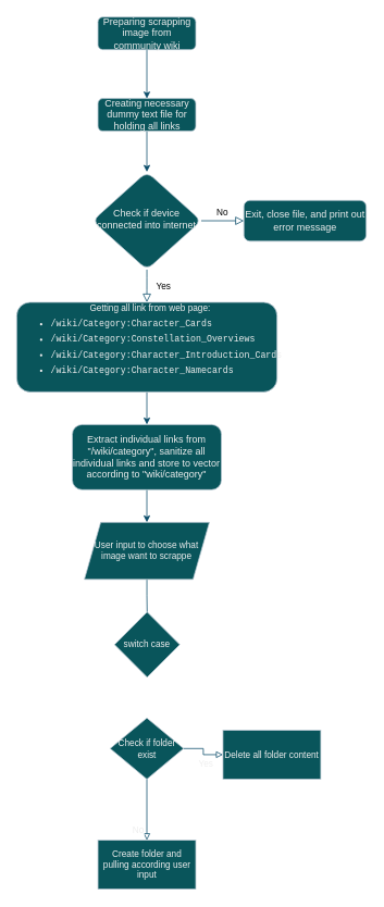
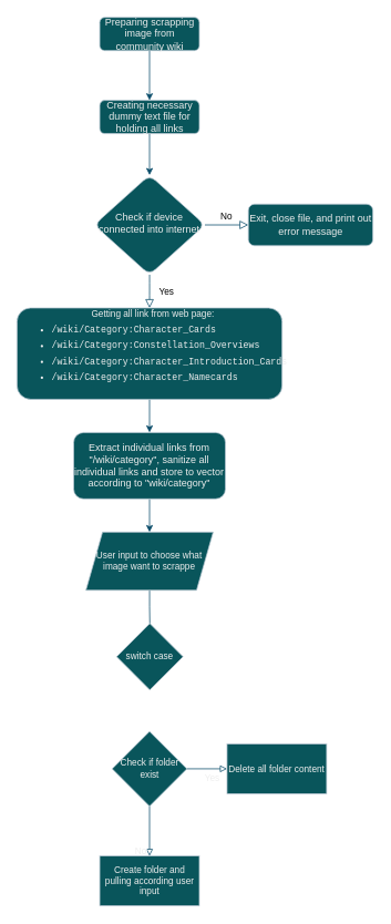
  <mxCell id="0" />
  <mxCell id="1" parent="0" />
  <mxCell id="2" style="edgeStyle=orthogonalEdgeStyle;rounded=0;orthogonalLoop=1;jettySize=auto;html=1;entryX=0.5;entryY=0;entryDx=0;entryDy=0;strokeColor=#0B4D6A;" edge="1" parent="1" source="3" target="13"><mxGeometry relative="1" as="geometry" /></mxCell>
  <mxCell id="3" value="&lt;div align=&quot;center&quot;&gt;Preparing scrapping image from community wiki&lt;/div&gt;" style="rounded=1;whiteSpace=wrap;html=1;fontSize=12;glass=0;strokeWidth=1;shadow=0;fillColor=#09555B;strokeColor=#BAC8D3;fontColor=#EEEEEE;align=center;" parent="1" vertex="1"><mxGeometry x="119.65" y="20" width="120" height="40" as="geometry" /></mxCell>
  <mxCell id="4" value="Yes" style="rounded=1;html=1;jettySize=auto;orthogonalLoop=1;fontSize=11;endArrow=block;endFill=0;endSize=8;strokeWidth=1;shadow=0;labelBackgroundColor=none;edgeStyle=orthogonalEdgeStyle;strokeColor=#0B4D6A;entryX=0.5;entryY=0;entryDx=0;entryDy=0;" parent="1" source="6" target="11" edge="1"><mxGeometry y="20" relative="1" as="geometry"><mxPoint as="offset" /><mxPoint x="179.65" y="370" as="targetPoint" /></mxGeometry></mxCell>
  <mxCell id="5" value="No" style="edgeStyle=orthogonalEdgeStyle;rounded=1;html=1;jettySize=auto;orthogonalLoop=1;fontSize=11;endArrow=block;endFill=0;endSize=8;strokeWidth=1;shadow=0;labelBackgroundColor=none;strokeColor=#0B4D6A;" parent="1" source="6" target="7" edge="1"><mxGeometry y="10" relative="1" as="geometry"><mxPoint as="offset" /></mxGeometry></mxCell>
  <mxCell id="6" value="Check if device connected into internet" style="rhombus;whiteSpace=wrap;html=1;shadow=0;fontFamily=Helvetica;fontSize=12;align=center;strokeWidth=1;spacing=6;spacingTop=-4;rounded=1;fillColor=#09555B;strokeColor=#BAC8D3;fontColor=#EEEEEE;" parent="1" vertex="1"><mxGeometry x="112.99" y="210" width="133.33" height="120" as="geometry" /></mxCell>
  <mxCell id="7" value="Exit, close file, and print out error message" style="rounded=1;whiteSpace=wrap;html=1;fontSize=12;glass=0;strokeWidth=1;shadow=0;fillColor=#09555B;strokeColor=#BAC8D3;fontColor=#EEEEEE;" parent="1" vertex="1"><mxGeometry x="298.65" y="245" width="150" height="50" as="geometry" /></mxCell>
  <mxCell id="8" value="" style="edgeStyle=orthogonalEdgeStyle;rounded=0;orthogonalLoop=1;jettySize=auto;html=1;strokeColor=#0B4D6A;fontSize=11;fontColor=#EEEEEE;" edge="1" parent="1" source="9" target="15"><mxGeometry relative="1" as="geometry" /></mxCell>
  <mxCell id="9" value="Extract individual links from &quot;/wiki/category&quot;, sanitize all individual links and store to vector according to &quot;wiki/category&quot;" style="rounded=1;whiteSpace=wrap;html=1;fontSize=12;glass=0;strokeWidth=1;shadow=0;fillColor=#09555B;strokeColor=#BAC8D3;fontColor=#EEEEEE;" parent="1" vertex="1"><mxGeometry x="88.22" y="520" width="182.86" height="80" as="geometry" /></mxCell>
  <mxCell id="10" value="" style="edgeStyle=orthogonalEdgeStyle;rounded=0;orthogonalLoop=1;jettySize=auto;html=1;strokeColor=#0B4D6A;fontSize=11;fontColor=#EEEEEE;" edge="1" parent="1" source="11" target="9"><mxGeometry relative="1" as="geometry" /></mxCell>
  <mxCell id="11" value="&lt;div style=&quot;font-size: 11px; line-height: 0%;&quot; align=&quot;center&quot;&gt;&lt;font style=&quot;font-size: 11px;&quot; color=&quot;#EEEEEE&quot;&gt;&lt;span style=&quot;background-color: transparent;&quot;&gt;Getting all link from web page:&lt;/span&gt;&lt;/font&gt;&lt;/div&gt;&lt;ul style=&quot;font-size: 11px;&quot;&gt;&lt;li&gt;&lt;div style=&quot;font-family: Consolas, &amp;quot;Courier New&amp;quot;, monospace; font-weight: normal; line-height: 19px;&quot;&gt;&lt;div&gt;&lt;font style=&quot;font-size: 11px;&quot; color=&quot;#EEEEEE&quot;&gt;&lt;span style=&quot;background-color: transparent;&quot;&gt;/wiki/Category:Character_Cards&lt;/span&gt;&lt;/font&gt;&lt;/div&gt;&lt;/div&gt;&lt;/li&gt;&lt;li&gt;&lt;div style=&quot;font-family: Consolas, &amp;quot;Courier New&amp;quot;, monospace; font-weight: normal; line-height: 19px;&quot;&gt;&lt;div&gt;&lt;font style=&quot;font-size: 11px;&quot; color=&quot;#EEEEEE&quot;&gt;&lt;span style=&quot;background-color: transparent;&quot;&gt;/wiki/Category:Constellation_Overviews&lt;/span&gt;&lt;/font&gt;&lt;/div&gt;&lt;/div&gt;&lt;/li&gt;&lt;li&gt;&lt;div style=&quot;font-family: Consolas, &amp;quot;Courier New&amp;quot;, monospace; font-weight: normal; line-height: 19px;&quot;&gt;&lt;div&gt;&lt;font style=&quot;font-size: 11px;&quot; color=&quot;#EEEEEE&quot;&gt;&lt;span style=&quot;background-color: transparent;&quot;&gt;/wiki/Category:Character_Introduction_Cards&lt;/span&gt;&lt;/font&gt;&lt;/div&gt;&lt;/div&gt;&lt;/li&gt;&lt;li&gt;&lt;div style=&quot;font-family: Consolas, &amp;quot;Courier New&amp;quot;, monospace; font-weight: normal; line-height: 19px;&quot;&gt;&lt;div&gt;&lt;font style=&quot;font-size: 11px;&quot; color=&quot;#EEEEEE&quot;&gt;&lt;span style=&quot;background-color: transparent;&quot;&gt;/wiki/Category:Character_Namecards&lt;/span&gt;&lt;/font&gt;&lt;/div&gt;&lt;/div&gt;&lt;/li&gt;&lt;/ul&gt;" style="rounded=1;whiteSpace=wrap;html=1;fontSize=12;glass=0;strokeWidth=1;shadow=0;fillColor=#09555B;strokeColor=#BAC8D3;fontColor=#EEEEEE;align=left;gradientColor=none;perimeterSpacing=0;autosize=0;" parent="1" vertex="1"><mxGeometry x="20" y="370" width="319.31" height="110" as="geometry" /></mxCell>
  <mxCell id="12" style="edgeStyle=orthogonalEdgeStyle;rounded=0;orthogonalLoop=1;jettySize=auto;html=1;entryX=0.5;entryY=0;entryDx=0;entryDy=0;strokeColor=#0B4D6A;" edge="1" parent="1" source="13" target="6"><mxGeometry relative="1" as="geometry" /></mxCell>
  <mxCell id="13" value="Creating necessary dummy text file for holding all links" style="rounded=1;whiteSpace=wrap;html=1;fontSize=12;glass=0;strokeWidth=1;shadow=0;fillColor=#09555B;strokeColor=#BAC8D3;fontColor=#EEEEEE;align=center;" vertex="1" parent="1"><mxGeometry x="119.65" y="120" width="120" height="40" as="geometry" /></mxCell>
  <mxCell id="14" value="" style="edgeStyle=orthogonalEdgeStyle;rounded=0;orthogonalLoop=1;jettySize=auto;html=1;strokeColor=#0B4D6A;fontSize=11;fontColor=#EEEEEE;endArrow=none;" edge="1" parent="1" source="15" target="16"><mxGeometry relative="1" as="geometry" /></mxCell>
  <mxCell id="15" value="User input to choose what image want to scrappe" style="shape=parallelogram;perimeter=parallelogramPerimeter;whiteSpace=wrap;html=1;fixedSize=1;labelBackgroundColor=none;strokeColor=#BAC8D3;fontSize=11;fontColor=#EEEEEE;fillColor=#09555B;gradientColor=none;" vertex="1" parent="1"><mxGeometry x="102.98" y="640" width="153.34" height="70" as="geometry" /></mxCell>
  <mxCell id="16" value="switch case" style="rhombus;whiteSpace=wrap;html=1;labelBackgroundColor=none;strokeColor=#BAC8D3;fontSize=11;fontColor=#EEEEEE;fillColor=#09555B;gradientColor=none;" vertex="1" parent="1"><mxGeometry x="140" y="750" width="80" height="80" as="geometry" /></mxCell>
  <mxCell id="17" value="" style="edgeStyle=orthogonalEdgeStyle;rounded=0;orthogonalLoop=1;jettySize=auto;html=1;strokeColor=#0B4D6A;fontSize=11;fontColor=#EEEEEE;endArrow=block;endFill=0;" edge="1" parent="1" source="21" target="22"><mxGeometry relative="1" as="geometry" /></mxCell>
  <mxCell id="18" value="&lt;div&gt;No&lt;/div&gt;" style="edgeLabel;html=1;align=center;verticalAlign=middle;resizable=0;points=[];fontSize=11;fontColor=#EEEEEE;" vertex="1" connectable="0" parent="17"><mxGeometry x="0.255" relative="1" as="geometry"><mxPoint x="-11" y="15" as="offset" /></mxGeometry></mxCell>
  <mxCell id="19" value="" style="edgeStyle=orthogonalEdgeStyle;rounded=0;orthogonalLoop=1;jettySize=auto;html=1;strokeColor=#0B4D6A;fontSize=11;fontColor=#EEEEEE;endArrow=block;endFill=0;" edge="1" parent="1" source="21" target="23"><mxGeometry relative="1" as="geometry" /></mxCell>
  <mxCell id="20" value="&lt;div&gt;Yes&lt;/div&gt;" style="edgeLabel;html=1;align=center;verticalAlign=middle;resizable=0;points=[];fontSize=11;fontColor=#EEEEEE;" vertex="1" connectable="0" parent="19"><mxGeometry x="0.224" relative="1" as="geometry"><mxPoint y="10" as="offset" /></mxGeometry></mxCell>
- <mxCell id="21" value="Check if folder exist" style="rhombus;whiteSpace=wrap;html=1;labelBackgroundColor=none;strokeColor=#BAC8D3;fontSize=11;fontColor=#EEEEEE;fillColor=#09555B;gradientColor=none;" vertex="1" parent="1"><mxGeometry x="134.65" y="880" width="90" height="75" as="geometry" /></mxCell>
+ <mxCell id="21" value="Check if folder exist" style="rhombus;whiteSpace=wrap;html=1;labelBackgroundColor=none;strokeColor=#BAC8D3;fontSize=11;fontColor=#EEEEEE;fillColor=#09555B;gradientColor=none;" vertex="1" parent="1"><mxGeometry x="134.65" y="880" width="90" height="90" as="geometry" /></mxCell>
  <mxCell id="22" value="Create folder and pulling according user input" style="whiteSpace=wrap;html=1;fontSize=11;fillColor=#09555B;strokeColor=#BAC8D3;fontColor=#EEEEEE;labelBackgroundColor=none;gradientColor=none;" vertex="1" parent="1"><mxGeometry x="119.65" y="1030" width="120" height="60" as="geometry" /></mxCell>
  <mxCell id="23" value="Delete all folder content" style="whiteSpace=wrap;html=1;fontSize=11;fillColor=#09555B;strokeColor=#BAC8D3;fontColor=#EEEEEE;labelBackgroundColor=none;gradientColor=none;" vertex="1" parent="1"><mxGeometry x="272.98" y="895" width="120" height="60" as="geometry" /></mxCell>
